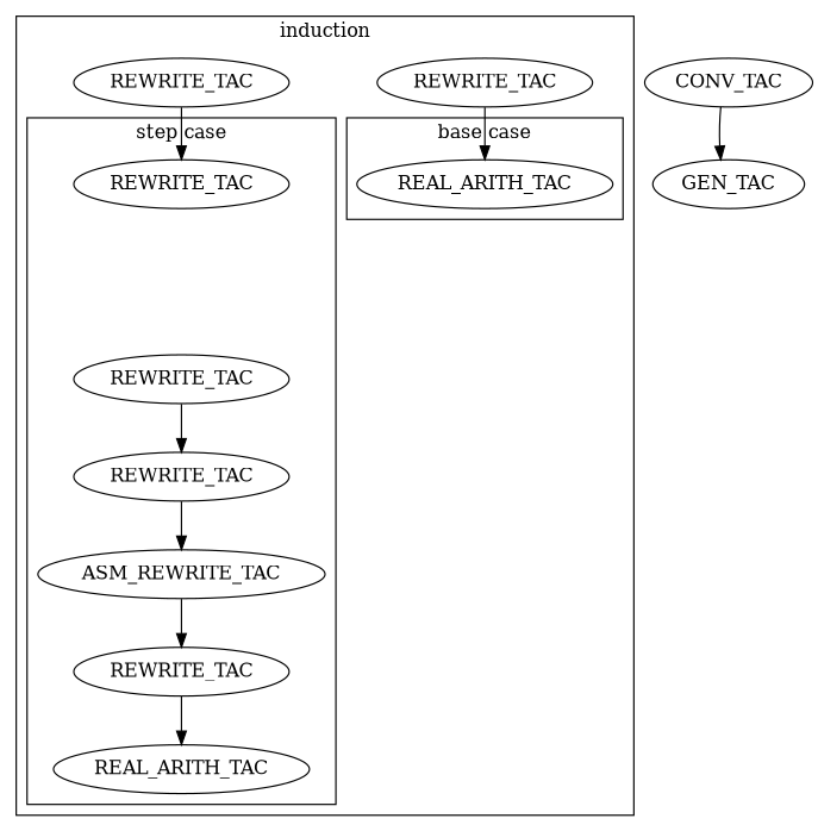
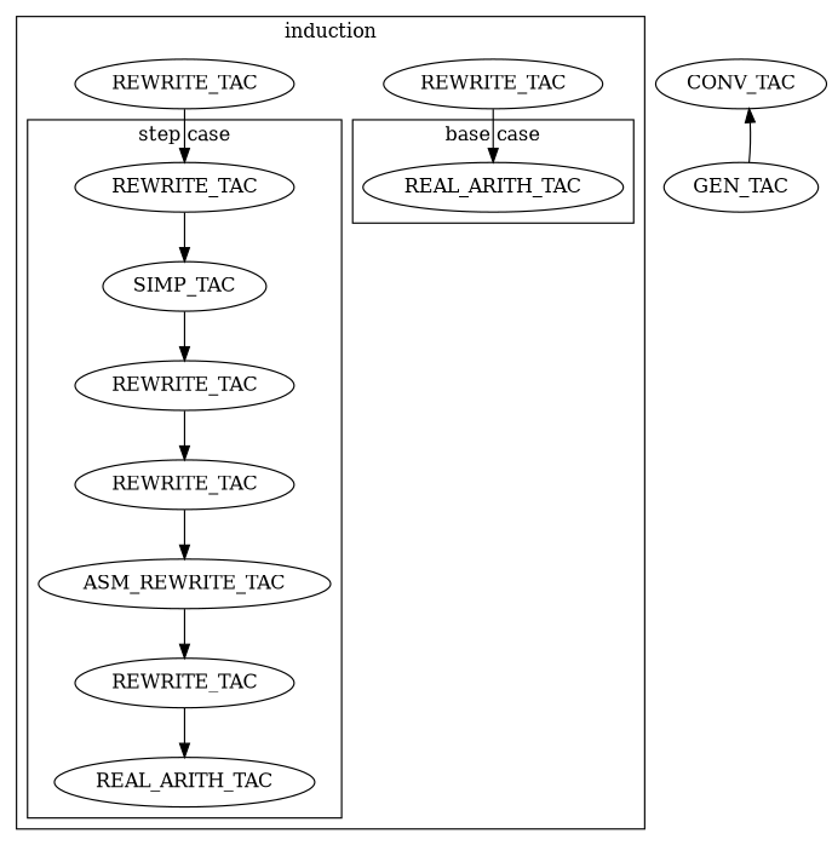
  digraph {
    n1 [label=REAL_ARITH_TAC]
    n2 [label=REWRITE_TAC]
+   n3 [label=SIMP_TAC]
    n4 [label=REWRITE_TAC]
    n5 [label=REWRITE_TAC]
    n6 [label=ASM_REWRITE_TAC]
    n7 [label=REWRITE_TAC]
    n8 [label=REAL_ARITH_TAC]
    n9 [label=REWRITE_TAC]
    n10 [label=REWRITE_TAC]
    n11 [label=CONV_TAC]
    n12 [label=GEN_TAC]
    subgraph cluster_1 {
      label=induction
      n9
      n10
      subgraph cluster_2 {
        label="base case"
        n1
      }
      subgraph cluster_3 {
        label="step case"
        n2
+       n3
        n4
        n5
        n6
        n7
        n8
      }
    }
+   n2 -> n3
+   n3 -> n4
    n4 -> n5
    n5 -> n6
    n6 -> n7
    n7 -> n8
    n9 -> n1
    n10 -> n2
-   n11 -> n12
+   n12 -> n11
  }
